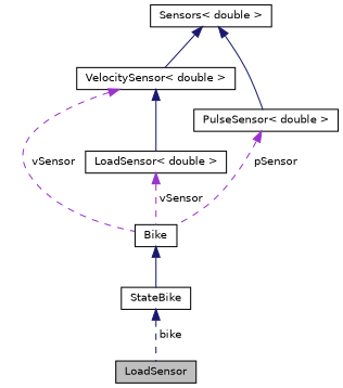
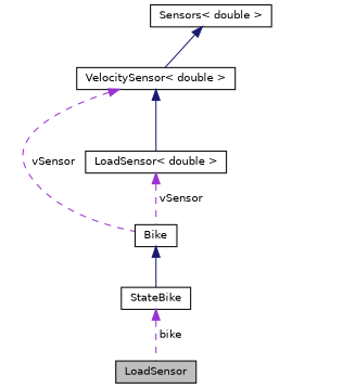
  digraph {
    node [color=black fillcolor=white fontname=Helvetica fontsize=10 shape=record style=filled]
    edge [color=darkorchid3 dir=back fontname=Helvetica fontsize=10 labelfontname=Helvetica labelfontsize=10 style=dashed]
    n1 [fillcolor=grey75 fontcolor=black height=0.2 label=LoadSensor width=0.4]
    n2 [height=0.2 label=StateBike width=0.4]
    n3 [height=0.2 label=Bike width=0.4]
    n4 [height=0.2 label="VelocitySensor\< double \>" width=0.4]
    n5 [height=0.2 label="LoadSensor\< double \>" width=0.4]
    n6 [height=0.2 label="Sensors\< double \>" width=0.4]
-   n7 [height=0.2 label="PulseSensor\< double \>" width=0.4]
-   n2 -> n1 [color=midnightblue label=" bike"]
+   n2 -> n1 [label=" bike"]
    n3 -> n2 [color=midnightblue style=solid]
    n4 -> n3 [label=" vSensor"]
    n4 -> n5 [color=midnightblue style=solid]
    n5 -> n3 [label=" vSensor"]
    n6 -> n4 [color=midnightblue style=solid]
-   n6 -> n7 [color=midnightblue style=solid]
-   n7 -> n3 [label=" pSensor"]
  }
